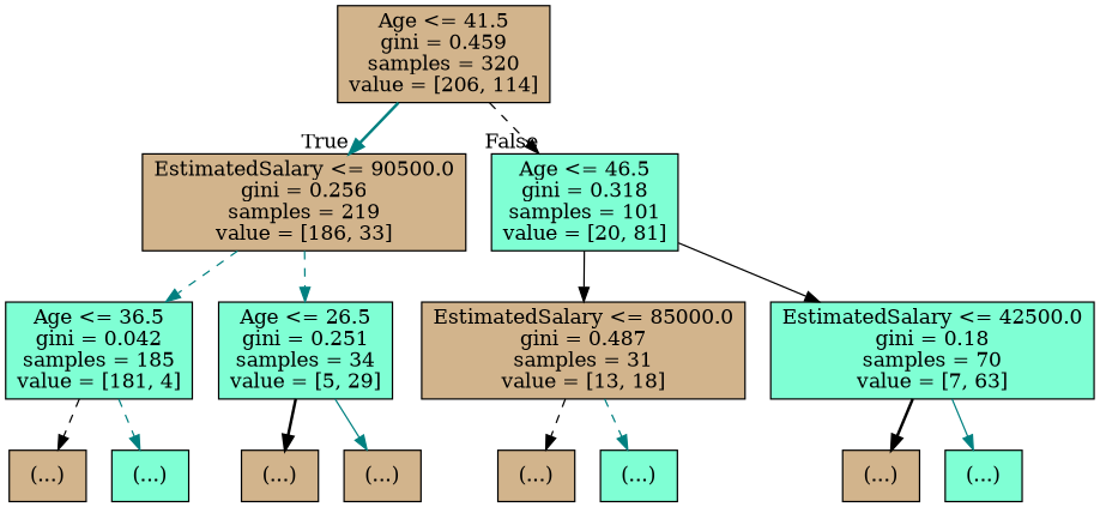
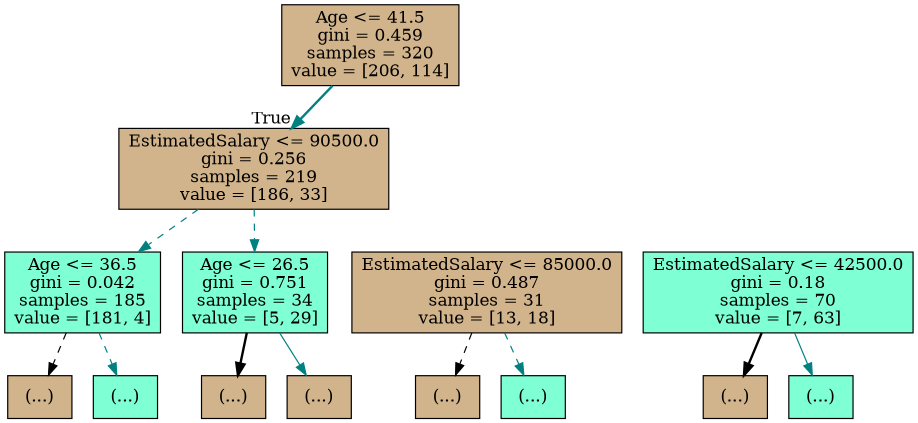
  digraph {
    node [color=black fillcolor=tan shape=box style=filled]
    edge [color=teal style=dashed]
    n1 [label="Age <= 41.5\ngini = 0.459\nsamples = 320\nvalue = [206, 114]"]
    n2 [label="EstimatedSalary <= 90500.0\ngini = 0.256\nsamples = 219\nvalue = [186, 33]"]
-   n3 [fillcolor=aquamarine label="Age <= 46.5\ngini = 0.318\nsamples = 101\nvalue = [20, 81]"]
    n4 [fillcolor=aquamarine label="Age <= 36.5\ngini = 0.042\nsamples = 185\nvalue = [181, 4]"]
-   n5 [fillcolor=aquamarine label="Age <= 26.5\ngini = 0.251\nsamples = 34\nvalue = [5, 29]"]
+   n5 [fillcolor=aquamarine label="Age <= 26.5\ngini = 0.751\nsamples = 34\nvalue = [5, 29]"]
    n6 [label="EstimatedSalary <= 85000.0\ngini = 0.487\nsamples = 31\nvalue = [13, 18]"]
    n7 [fillcolor=aquamarine label="EstimatedSalary <= 42500.0\ngini = 0.18\nsamples = 70\nvalue = [7, 63]"]
    n8 [label="(...)"]
    n9 [fillcolor=aquamarine label="(...)"]
    n10 [label="(...)"]
    n11 [label="(...)"]
    n12 [label="(...)"]
    n13 [fillcolor=aquamarine label="(...)"]
    n14 [label="(...)"]
    n15 [fillcolor=aquamarine label="(...)"]
    n1 -> n2 [headlabel=True labelangle=45 labeldistance=2.5 style=bold]
-   n1 -> n3 [color=black headlabel=False labelangle=-45 labeldistance=2.5]
    n2 -> n4
    n2 -> n5
-   n3 -> n6 [color=black style=solid]
-   n3 -> n7 [color=black style=solid]
    n4 -> n8 [color=black]
    n4 -> n9
    n5 -> n10 [color=black style=bold]
    n5 -> n11 [style=solid]
    n6 -> n12 [color=black]
    n6 -> n13
    n7 -> n14 [color=black style=bold]
    n7 -> n15 [style=solid]
  }
